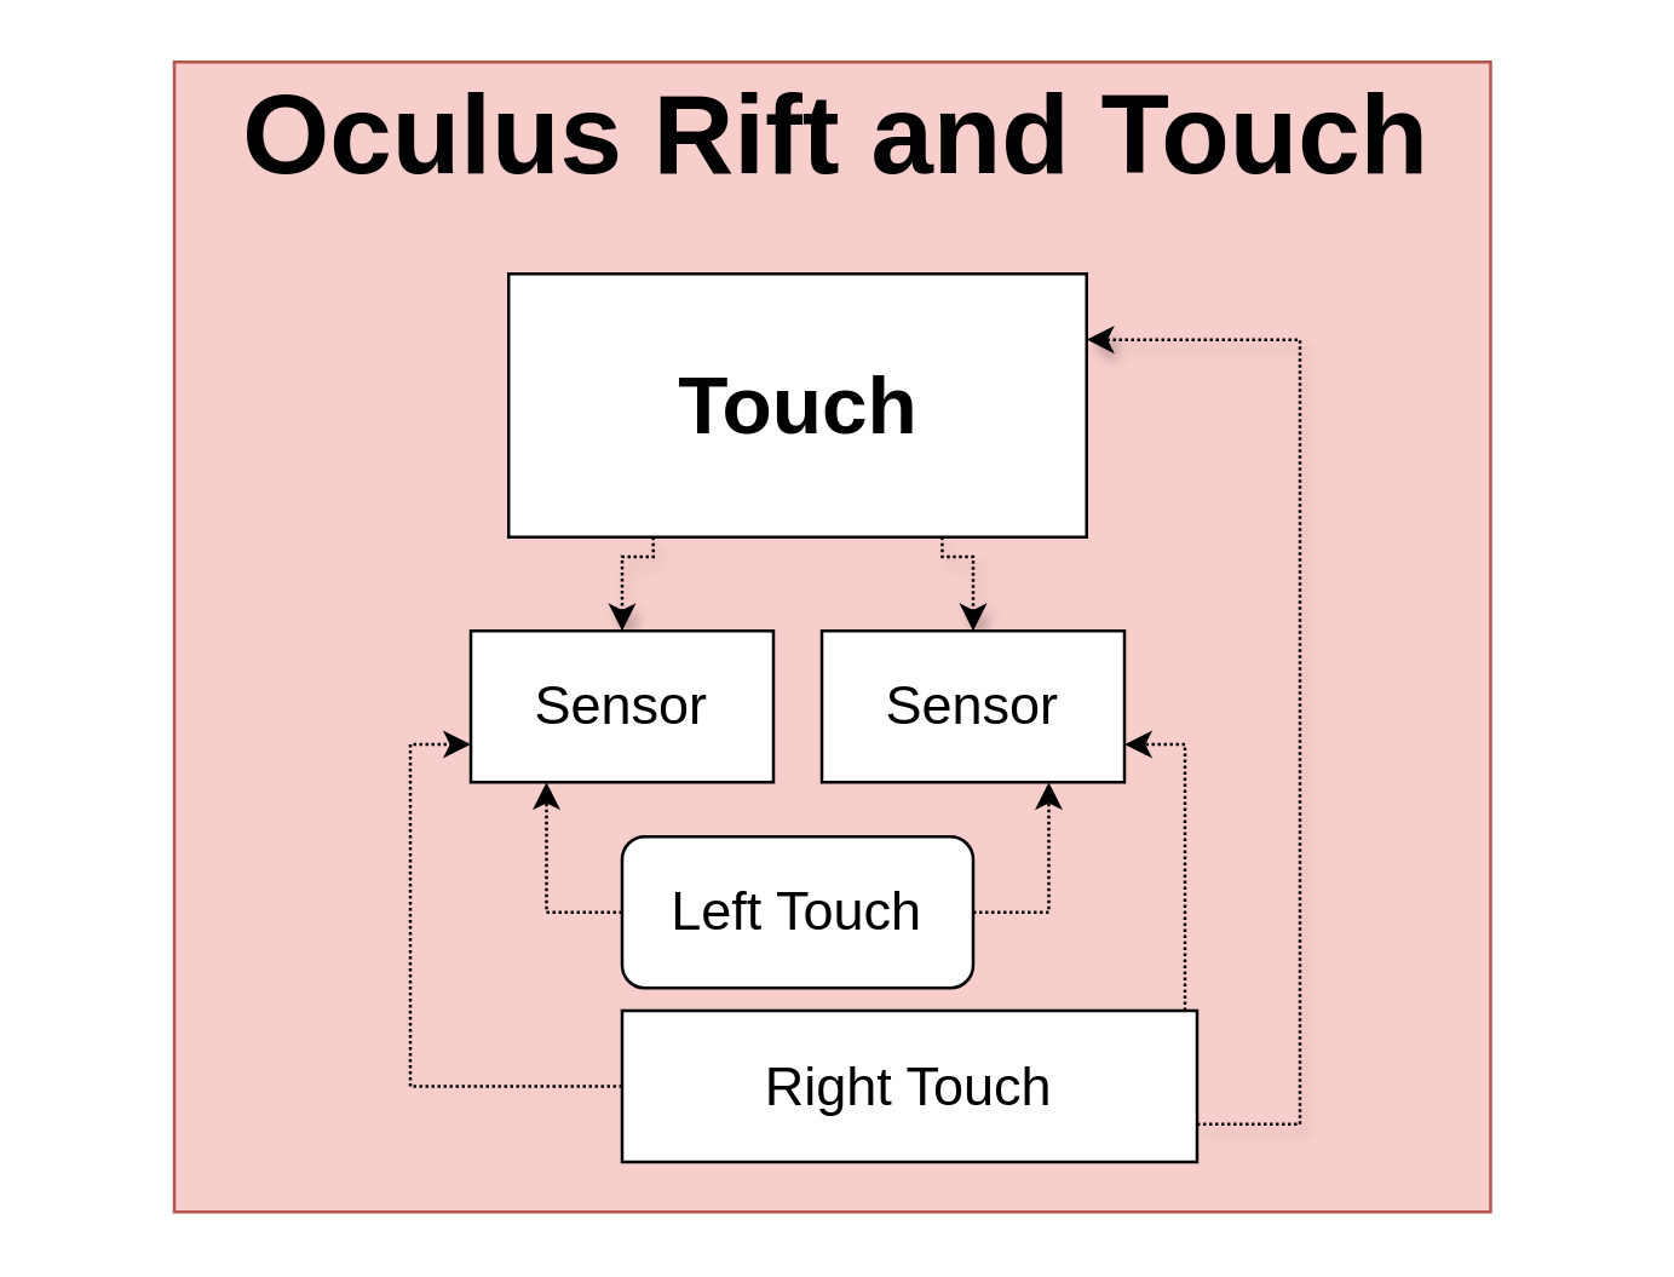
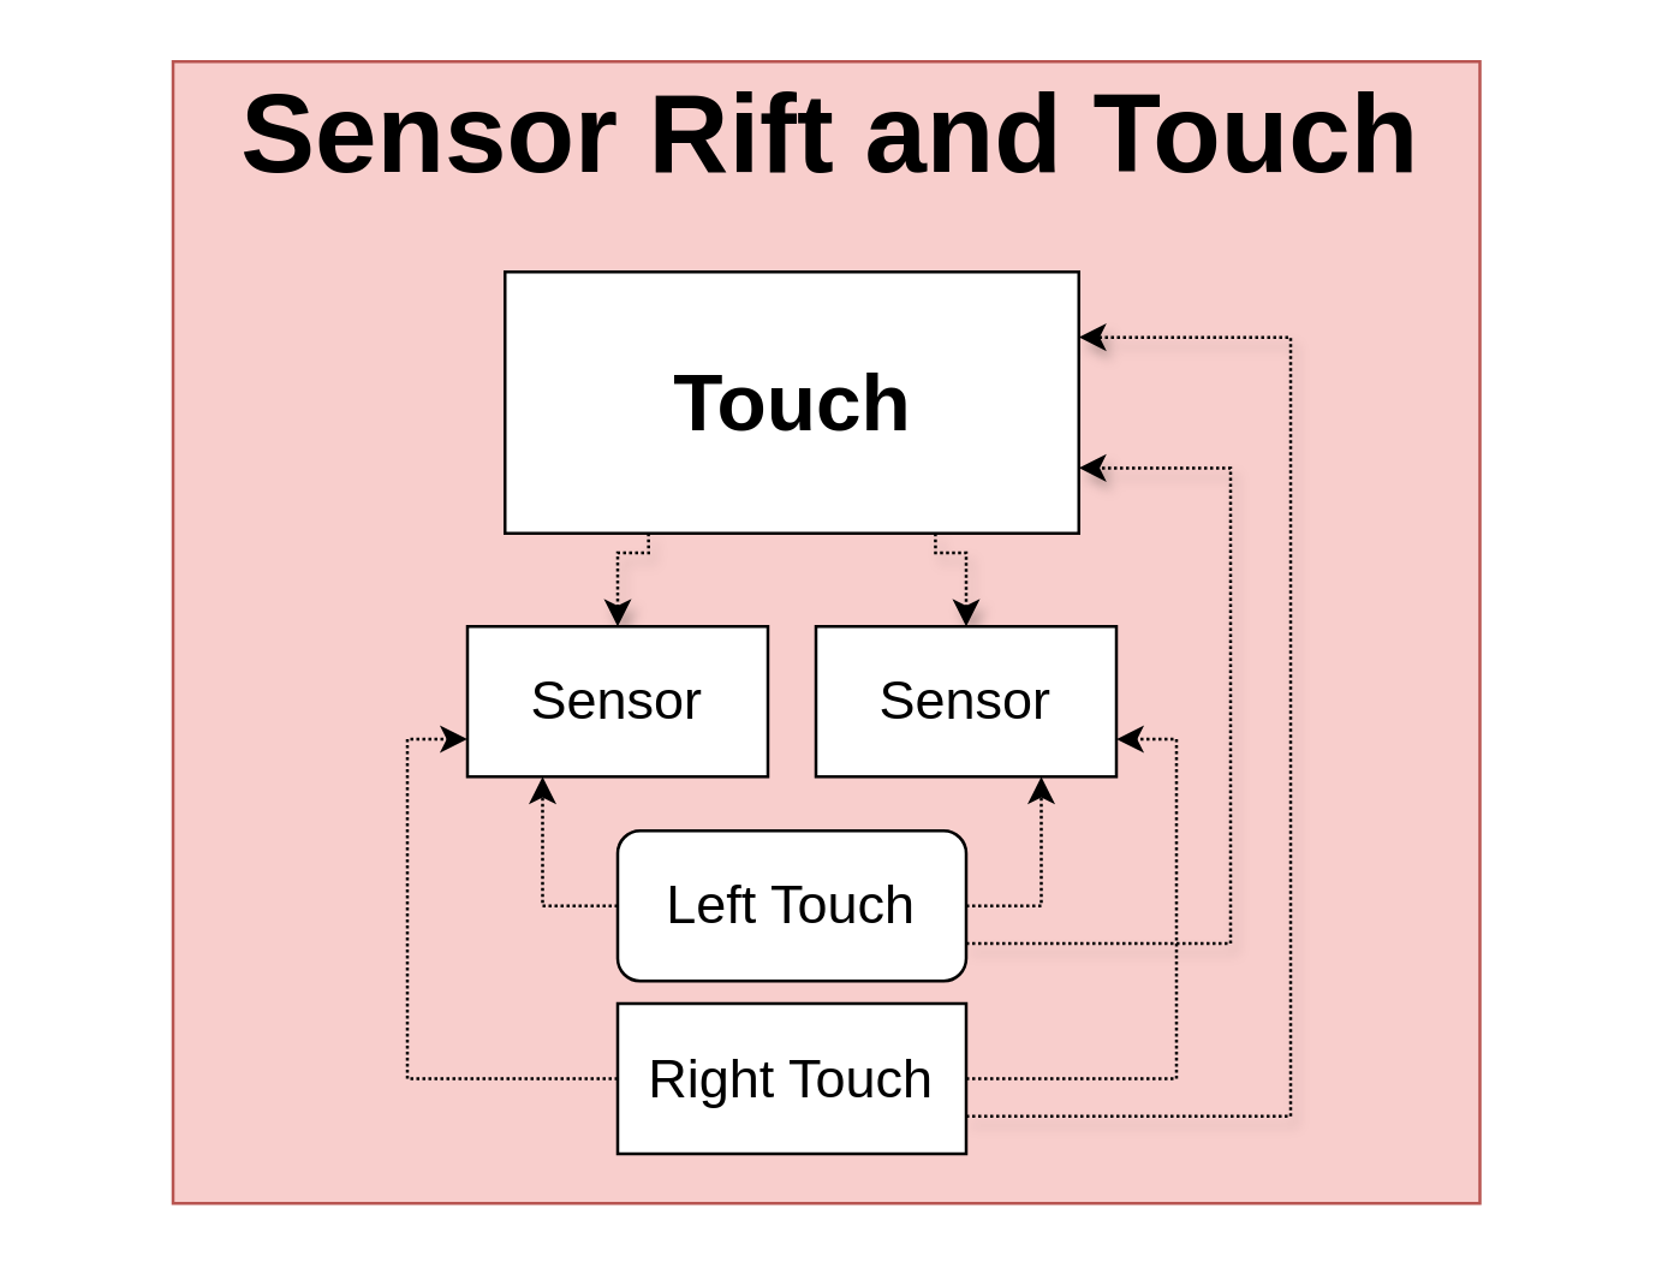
  <mxCell id="0" />
  <mxCell id="1" parent="0" />
  <mxCell id="2" value="" style="rounded=0;whiteSpace=wrap;html=1;fontSize=37;fillColor=#f8cecc;strokeColor=#b85450;" parent="1" vertex="1"><mxGeometry x="57" y="20" width="435" height="380" as="geometry" /></mxCell>
- <mxCell id="3" value="Oculus Rift and Touch" style="text;html=1;strokeColor=none;fillColor=none;align=center;verticalAlign=middle;whiteSpace=wrap;rounded=0;fontSize=37;fontStyle=1" parent="1" vertex="1"><mxGeometry x="20.5" y="20" width="510" height="50" as="geometry" /></mxCell>
+ <mxCell id="3" value="Sensor Rift and Touch" style="text;html=1;strokeColor=none;fillColor=none;align=center;verticalAlign=middle;whiteSpace=wrap;rounded=0;fontSize=37;fontStyle=1" parent="1" vertex="1"><mxGeometry x="20.5" y="20" width="510" height="50" as="geometry" /></mxCell>
  <mxCell id="4" style="edgeStyle=orthogonalEdgeStyle;rounded=0;comic=0;jumpStyle=none;orthogonalLoop=1;jettySize=auto;html=1;exitX=0.25;exitY=1;exitDx=0;exitDy=0;shadow=1;startArrow=none;startFill=0;strokeColor=#000000;strokeWidth=1;fontSize=23;dashed=1;dashPattern=1 1;" parent="1" source="6" target="8" edge="1"><mxGeometry relative="1" as="geometry"><Array as="points"><mxPoint x="215" y="183.5" /><mxPoint x="205" y="183.5" /></Array></mxGeometry></mxCell>
  <mxCell id="5" style="edgeStyle=orthogonalEdgeStyle;rounded=0;comic=0;jumpStyle=none;orthogonalLoop=1;jettySize=auto;html=1;exitX=0.75;exitY=1;exitDx=0;exitDy=0;shadow=1;startArrow=none;startFill=0;strokeColor=#000000;strokeWidth=1;fontSize=23;dashed=1;dashPattern=1 1;" parent="1" source="6" target="7" edge="1"><mxGeometry relative="1" as="geometry"><Array as="points"><mxPoint x="311" y="183.5" /><mxPoint x="321" y="183.5" /></Array></mxGeometry></mxCell>
  <mxCell id="6" value="Touch" style="whiteSpace=wrap;html=1;align=center;fontSize=27;fontStyle=1" parent="1" vertex="1"><mxGeometry x="167.5" y="90" width="191" height="87" as="geometry" /></mxCell>
  <mxCell id="7" value="Sensor" style="whiteSpace=wrap;html=1;align=center;fontSize=18;" parent="1" vertex="1"><mxGeometry x="271" y="208" width="100" height="50" as="geometry" /></mxCell>
  <mxCell id="8" value="Sensor" style="whiteSpace=wrap;html=1;align=center;fontSize=18;" parent="1" vertex="1"><mxGeometry x="155" y="208" width="100" height="50" as="geometry" /></mxCell>
  <mxCell id="9" style="edgeStyle=orthogonalEdgeStyle;rounded=0;comic=0;jumpStyle=none;orthogonalLoop=1;jettySize=auto;html=1;entryX=0.25;entryY=1;entryDx=0;entryDy=0;shadow=0;startArrow=none;startFill=0;strokeColor=#000000;strokeWidth=1;fontSize=23;dashed=1;dashPattern=1 1;" parent="1" source="12" target="8" edge="1"><mxGeometry relative="1" as="geometry"><Array as="points"><mxPoint x="180" y="300.5" /></Array></mxGeometry></mxCell>
  <mxCell id="10" style="edgeStyle=orthogonalEdgeStyle;rounded=0;comic=0;jumpStyle=none;orthogonalLoop=1;jettySize=auto;html=1;entryX=0.75;entryY=1;entryDx=0;entryDy=0;shadow=0;startArrow=none;startFill=0;strokeColor=#000000;strokeWidth=1;fontSize=23;dashed=1;dashPattern=1 1;" parent="1" source="12" target="7" edge="1"><mxGeometry relative="1" as="geometry"><Array as="points"><mxPoint x="346" y="301.5" /></Array></mxGeometry></mxCell>
+ <mxCell id="11" style="edgeStyle=orthogonalEdgeStyle;rounded=0;comic=0;jumpStyle=none;orthogonalLoop=1;jettySize=auto;html=1;exitX=1;exitY=0.75;exitDx=0;exitDy=0;entryX=1;entryY=0.75;entryDx=0;entryDy=0;shadow=1;startArrow=none;startFill=0;strokeColor=#000000;strokeWidth=1;fontSize=23;dashed=1;dashPattern=1 1;" parent="1" source="12" target="6" edge="1"><mxGeometry relative="1" as="geometry"><Array as="points"><mxPoint x="409" y="313.5" /><mxPoint x="409" y="155.5" /></Array></mxGeometry></mxCell>
  <mxCell id="12" value="Left Touch" style="whiteSpace=wrap;html=1;align=center;fontSize=18;rounded=1;" parent="1" vertex="1"><mxGeometry x="205" y="276" width="116" height="50" as="geometry" /></mxCell>
  <mxCell id="13" style="edgeStyle=orthogonalEdgeStyle;rounded=0;comic=0;jumpStyle=none;orthogonalLoop=1;jettySize=auto;html=1;entryX=1;entryY=0.75;entryDx=0;entryDy=0;shadow=0;startArrow=none;startFill=0;strokeColor=#000000;strokeWidth=1;fontSize=23;dashed=1;dashPattern=1 1;" parent="1" source="16" target="7" edge="1"><mxGeometry relative="1" as="geometry"><Array as="points"><mxPoint x="391" y="358.5" /><mxPoint x="391" y="245.5" /></Array></mxGeometry></mxCell>
  <mxCell id="14" style="edgeStyle=orthogonalEdgeStyle;rounded=0;comic=0;jumpStyle=none;orthogonalLoop=1;jettySize=auto;html=1;entryX=0;entryY=0.75;entryDx=0;entryDy=0;shadow=0;startArrow=none;startFill=0;strokeColor=#000000;strokeWidth=1;fontSize=23;dashed=1;dashPattern=1 1;" parent="1" source="16" target="8" edge="1"><mxGeometry relative="1" as="geometry"><Array as="points"><mxPoint x="135" y="358.5" /><mxPoint x="135" y="245.5" /></Array></mxGeometry></mxCell>
  <mxCell id="15" style="edgeStyle=orthogonalEdgeStyle;rounded=0;comic=0;jumpStyle=none;orthogonalLoop=1;jettySize=auto;html=1;exitX=1;exitY=0.75;exitDx=0;exitDy=0;entryX=1;entryY=0.25;entryDx=0;entryDy=0;shadow=1;startArrow=none;startFill=0;strokeColor=#000000;strokeWidth=1;fontSize=23;dashed=1;dashPattern=1 1;" parent="1" source="16" target="6" edge="1"><mxGeometry relative="1" as="geometry"><Array as="points"><mxPoint x="429" y="370.5" /><mxPoint x="429" y="111.5" /></Array></mxGeometry></mxCell>
- <mxCell id="16" value="Right Touch" style="whiteSpace=wrap;html=1;align=center;fontSize=18;" parent="1" vertex="1"><mxGeometry x="205" y="333.5" width="190" height="50" as="geometry" /></mxCell>
+ <mxCell id="16" value="Right Touch" style="whiteSpace=wrap;html=1;align=center;fontSize=18;" parent="1" vertex="1"><mxGeometry x="205" y="333.5" width="116" height="50" as="geometry" /></mxCell>
